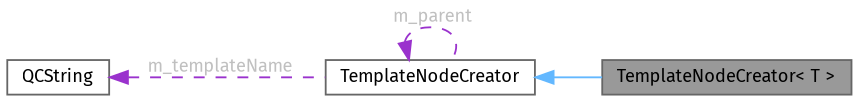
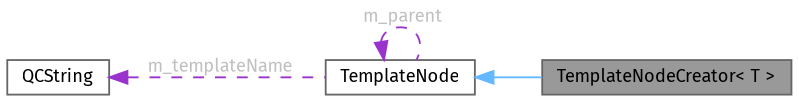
  digraph {
    fontname="Fira Sans"
    rankdir=LR
    node [color=gray40 fillcolor=white fontname="Fira Sans" fontsize=10 shape=box style=filled]
    edge [color=darkorchid3 dir=back fontname="Fira Sans" fontsize=10 labelfontname=Helvetica labelfontsize=10 style=dashed fontcolor=grey]
    n1 [fillcolor=grey60 fontcolor=black height=0.2 label="TemplateNodeCreator\< T \>" width=0.4]
-   n2 [height=0.2 label=TemplateNodeCreator width=0.4]
+   n2 [height=0.2 label=TemplateNode width=0.4]
    n3 [height=0.2 label=QCString width=0.4]
    n2 -> n1 [color=steelblue1 style=solid fontcolor=""]
    n2 -> n2 [label=" m_parent"]
    n3 -> n2 [label=" m_templateName"]
  }
